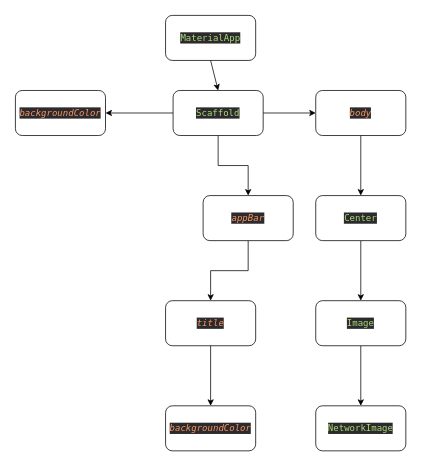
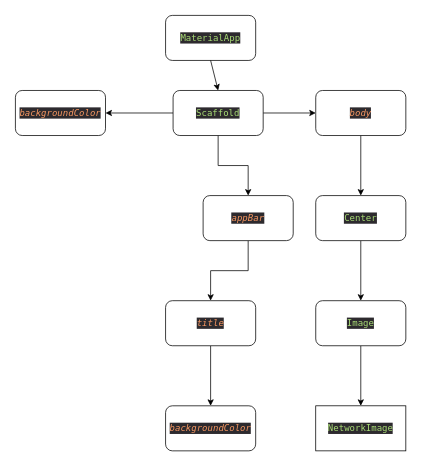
  <mxCell id="0" />
  <mxCell id="1" parent="0" />
  <mxCell id="2" value="&lt;pre style=&quot;background-color: #2d2a2e ; color: #fcfcfa ; font-family: &amp;#34;consolas&amp;#34; , monospace ; font-size: 9.0pt&quot;&gt;&lt;span style=&quot;color: #a9dc76&quot;&gt;MaterialApp&lt;/span&gt;&lt;/pre&gt;" style="rounded=1;whiteSpace=wrap;html=1;" vertex="1" parent="1"><mxGeometry x="220" y="20" width="120" height="60" as="geometry" /></mxCell>
  <mxCell id="3" value="" style="edgeStyle=orthogonalEdgeStyle;rounded=0;orthogonalLoop=1;jettySize=auto;html=1;" edge="1" parent="1" source="6" target="8"><mxGeometry relative="1" as="geometry" /></mxCell>
  <mxCell id="4" value="" style="edgeStyle=orthogonalEdgeStyle;rounded=0;orthogonalLoop=1;jettySize=auto;html=1;" edge="1" parent="1" source="6" target="10"><mxGeometry relative="1" as="geometry" /></mxCell>
  <mxCell id="5" value="" style="edgeStyle=orthogonalEdgeStyle;rounded=0;orthogonalLoop=1;jettySize=auto;html=1;" edge="1" parent="1" source="6" target="12"><mxGeometry relative="1" as="geometry" /></mxCell>
  <mxCell id="6" value="&lt;pre style=&quot;background-color: #2d2a2e ; color: #fcfcfa ; font-family: &amp;#34;consolas&amp;#34; , monospace ; font-size: 9.0pt&quot;&gt;&lt;span style=&quot;color: #a9dc76&quot;&gt;Scaffold&lt;/span&gt;&lt;/pre&gt;" style="rounded=1;whiteSpace=wrap;html=1;" vertex="1" parent="1"><mxGeometry x="230" y="120" width="120" height="60" as="geometry" /></mxCell>
  <mxCell id="7" value="" style="endArrow=classic;html=1;exitX=0.5;exitY=1;exitDx=0;exitDy=0;entryX=0.5;entryY=0;entryDx=0;entryDy=0;" edge="1" parent="1" source="2" target="6"><mxGeometry width="50" height="50" relative="1" as="geometry"><mxPoint x="290" y="340" as="sourcePoint" /><mxPoint x="340" y="290" as="targetPoint" /></mxGeometry></mxCell>
  <mxCell id="8" value="&lt;pre style=&quot;background-color: #2d2a2e ; color: #fcfcfa ; font-family: &amp;#34;consolas&amp;#34; , monospace ; font-size: 9.0pt&quot;&gt;&lt;span style=&quot;color: #f59762 ; font-style: italic&quot;&gt;backgroundColor&lt;/span&gt;&lt;/pre&gt;" style="whiteSpace=wrap;html=1;rounded=1;" vertex="1" parent="1"><mxGeometry x="20" y="120" width="120" height="60" as="geometry" /></mxCell>
  <mxCell id="9" value="" style="edgeStyle=orthogonalEdgeStyle;rounded=0;orthogonalLoop=1;jettySize=auto;html=1;" edge="1" parent="1" source="10" target="14"><mxGeometry relative="1" as="geometry" /></mxCell>
  <mxCell id="10" value="&lt;pre style=&quot;background-color: #2d2a2e ; color: #fcfcfa ; font-family: &amp;#34;consolas&amp;#34; , monospace ; font-size: 9.0pt&quot;&gt;&lt;span style=&quot;color: #f59762 ; font-style: italic&quot;&gt;body&lt;/span&gt;&lt;/pre&gt;" style="whiteSpace=wrap;html=1;rounded=1;" vertex="1" parent="1"><mxGeometry x="420" y="120" width="120" height="60" as="geometry" /></mxCell>
  <mxCell id="11" value="" style="edgeStyle=orthogonalEdgeStyle;rounded=0;orthogonalLoop=1;jettySize=auto;html=1;" edge="1" parent="1" source="12" target="19"><mxGeometry relative="1" as="geometry" /></mxCell>
  <mxCell id="12" value="&lt;pre style=&quot;background-color: #2d2a2e ; color: #fcfcfa ; font-family: &amp;#34;consolas&amp;#34; , monospace ; font-size: 9.0pt&quot;&gt;&lt;span style=&quot;color: #f59762 ; font-style: italic&quot;&gt;appBar&lt;/span&gt;&lt;/pre&gt;" style="whiteSpace=wrap;html=1;rounded=1;" vertex="1" parent="1"><mxGeometry x="270" y="260" width="120" height="60" as="geometry" /></mxCell>
  <mxCell id="13" value="" style="edgeStyle=orthogonalEdgeStyle;rounded=0;orthogonalLoop=1;jettySize=auto;html=1;" edge="1" parent="1" source="14" target="16"><mxGeometry relative="1" as="geometry" /></mxCell>
  <mxCell id="14" value="&lt;pre style=&quot;background-color: #2d2a2e ; color: #fcfcfa ; font-family: &amp;#34;consolas&amp;#34; , monospace ; font-size: 9.0pt&quot;&gt;&lt;span style=&quot;color: #a9dc76&quot;&gt;Center&lt;/span&gt;&lt;/pre&gt;" style="whiteSpace=wrap;html=1;rounded=1;" vertex="1" parent="1"><mxGeometry x="420" y="260" width="120" height="60" as="geometry" /></mxCell>
  <mxCell id="15" value="" style="edgeStyle=orthogonalEdgeStyle;rounded=0;orthogonalLoop=1;jettySize=auto;html=1;" edge="1" parent="1" source="16" target="17"><mxGeometry relative="1" as="geometry" /></mxCell>
  <mxCell id="16" value="&lt;pre style=&quot;background-color: #2d2a2e ; color: #fcfcfa ; font-family: &amp;#34;consolas&amp;#34; , monospace ; font-size: 9.0pt&quot;&gt;&lt;span style=&quot;color: #a9dc76&quot;&gt;Image&lt;/span&gt;&lt;/pre&gt;" style="whiteSpace=wrap;html=1;rounded=1;" vertex="1" parent="1"><mxGeometry x="420" y="400" width="120" height="60" as="geometry" /></mxCell>
- <mxCell id="17" value="&lt;pre style=&quot;background-color: #2d2a2e ; color: #fcfcfa ; font-family: &amp;#34;consolas&amp;#34; , monospace ; font-size: 9.0pt&quot;&gt;&lt;span style=&quot;color: #a9dc76&quot;&gt;NetworkImage&lt;/span&gt;&lt;/pre&gt;" style="whiteSpace=wrap;html=1;rounded=1;" vertex="1" parent="1"><mxGeometry x="420" y="540" width="120" height="60" as="geometry" /></mxCell>
+ <mxCell id="17" value="&lt;pre style=&quot;background-color: #2d2a2e ; color: #fcfcfa ; font-family: &amp;#34;consolas&amp;#34; , monospace ; font-size: 9.0pt&quot;&gt;&lt;span style=&quot;color: #a9dc76&quot;&gt;NetworkImage&lt;/span&gt;&lt;/pre&gt;" style="whiteSpace=wrap;html=1;rounded=0;" vertex="1" parent="1"><mxGeometry x="420" y="540" width="120" height="60" as="geometry" /></mxCell>
  <mxCell id="18" value="" style="edgeStyle=orthogonalEdgeStyle;rounded=0;orthogonalLoop=1;jettySize=auto;html=1;" edge="1" parent="1" source="19" target="20"><mxGeometry relative="1" as="geometry" /></mxCell>
  <mxCell id="19" value="&lt;pre style=&quot;background-color: #2d2a2e ; color: #fcfcfa ; font-family: &amp;#34;consolas&amp;#34; , monospace ; font-size: 9.0pt&quot;&gt;&lt;span style=&quot;color: #f59762 ; font-style: italic&quot;&gt;title&lt;/span&gt;&lt;/pre&gt;" style="whiteSpace=wrap;html=1;rounded=1;" vertex="1" parent="1"><mxGeometry x="220" y="400" width="120" height="60" as="geometry" /></mxCell>
  <mxCell id="20" value="&lt;pre style=&quot;background-color: #2d2a2e ; color: #fcfcfa ; font-family: &amp;#34;consolas&amp;#34; , monospace ; font-size: 9.0pt&quot;&gt;&lt;span style=&quot;color: #f59762 ; font-style: italic&quot;&gt;backgroundColor&lt;/span&gt;&lt;/pre&gt;" style="whiteSpace=wrap;html=1;rounded=1;" vertex="1" parent="1"><mxGeometry x="220" y="540" width="120" height="60" as="geometry" /></mxCell>
